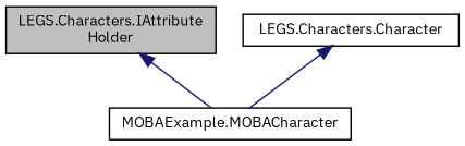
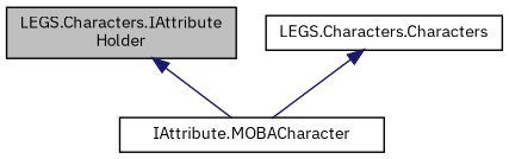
  digraph {
    fontname="IBM Plex Sans"
    node [color=black fillcolor=white fontname="IBM Plex Sans" fontsize=10 shape=record style=filled]
    edge [color=midnightblue dir=back fontname="IBM Plex Sans" fontsize=10 labelfontname=Helvetica labelfontsize=10 style=solid]
    n1 [fillcolor=grey75 fontcolor=black height=0.2 label="LEGS.Characters.IAttribute\lHolder" width=0.4]
-   n2 [height=0.2 label="MOBAExample.MOBACharacter" width=0.4]
-   n3 [height=0.2 label="LEGS.Characters.Character" width=0.4]
+   n2 [height=0.2 label="IAttribute.MOBACharacter" width=0.4]
+   n3 [height=0.2 label="LEGS.Characters.Characters" width=0.4]
    n1 -> n2
    n3 -> n2
  }
